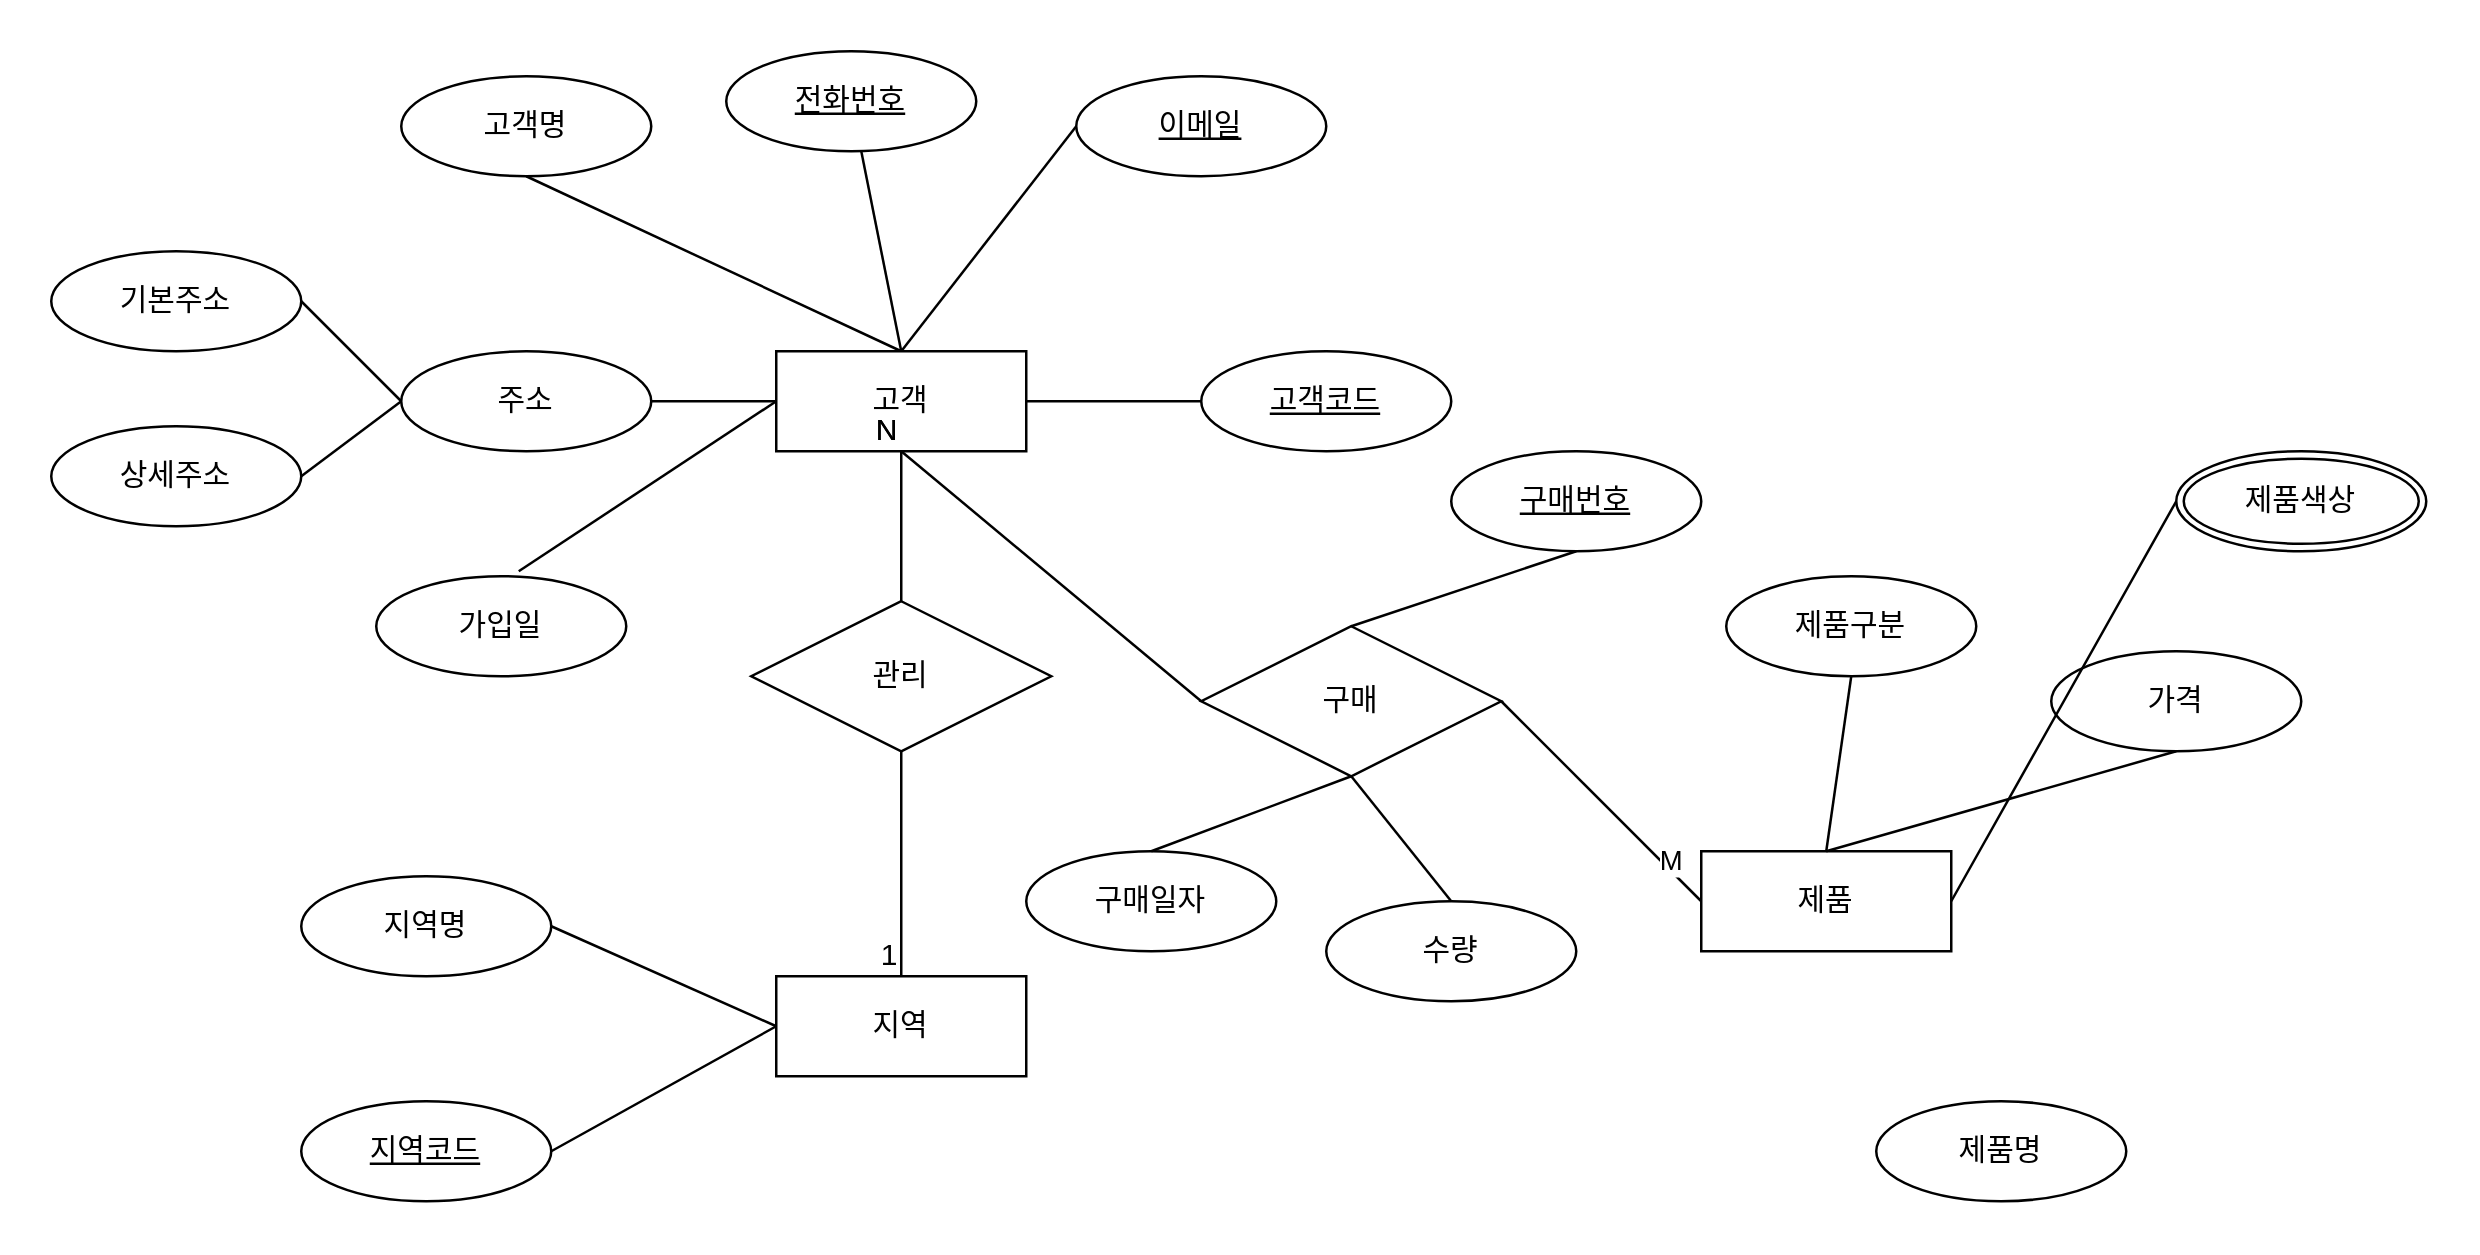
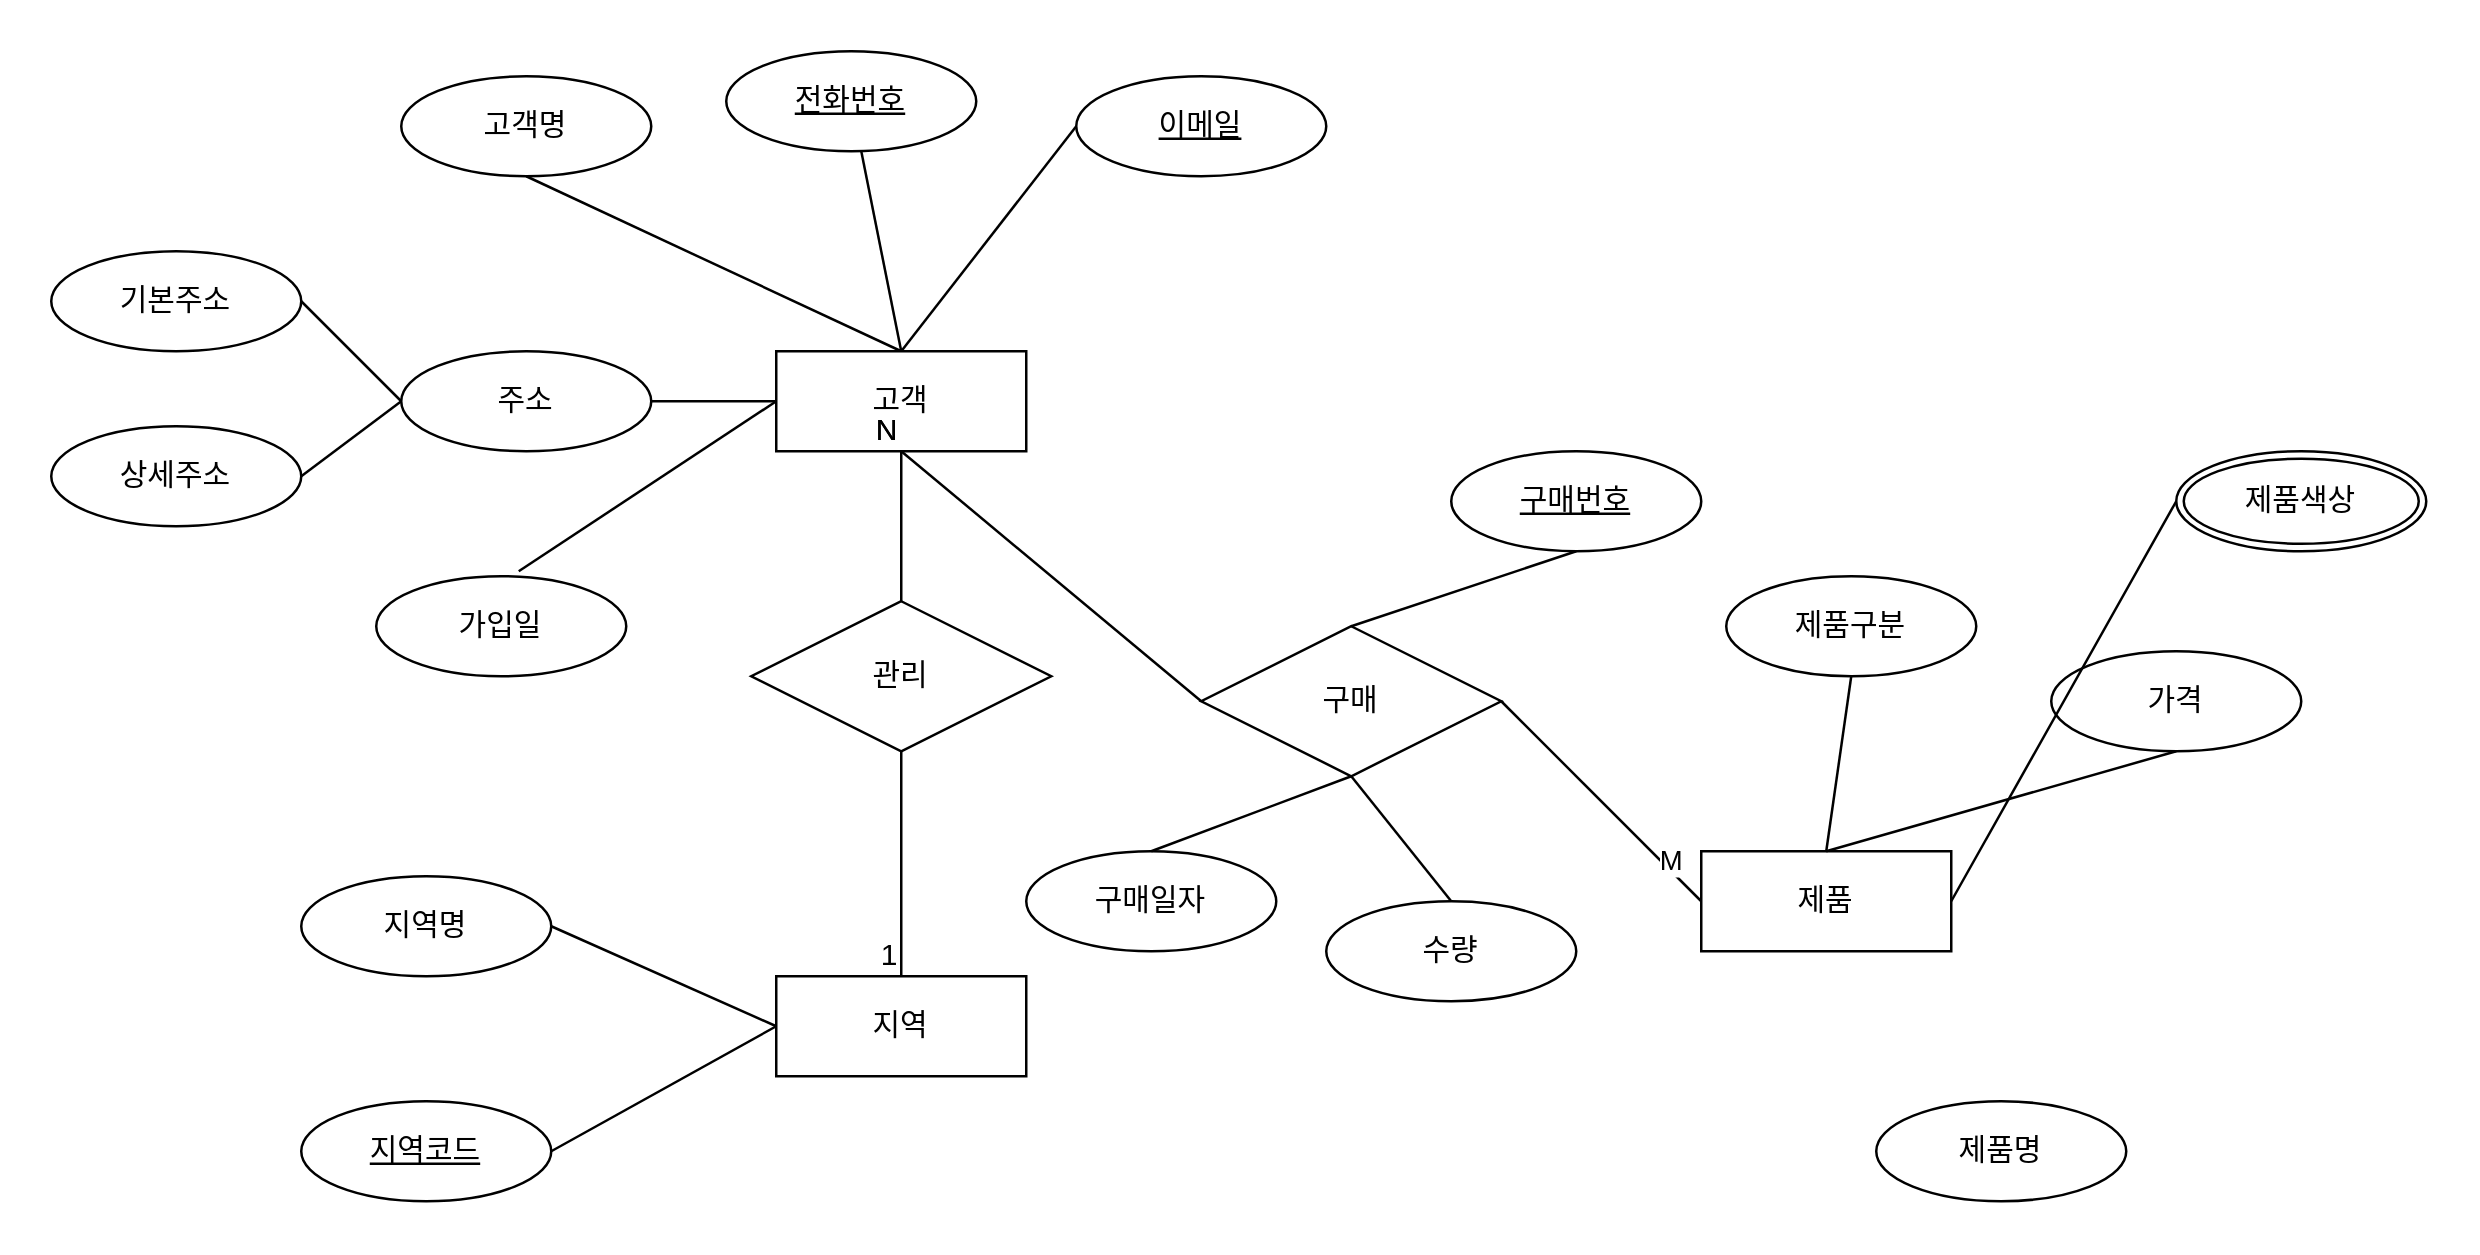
  <mxCell id="0" />
  <mxCell id="1" parent="0" />
  <mxCell id="2" style="rounded=0;orthogonalLoop=1;jettySize=auto;html=1;entryX=0.5;entryY=1;entryDx=0;entryDy=0;exitX=0.5;exitY=0;exitDx=0;exitDy=0;endArrow=none;endFill=0;" edge="1" parent="1" source="3" target="4"><mxGeometry relative="1" as="geometry" /></mxCell>
  <mxCell id="3" value="고객" style="whiteSpace=wrap;html=1;align=center;" vertex="1" parent="1"><mxGeometry x="310" y="140" width="100" height="40" as="geometry" /></mxCell>
  <mxCell id="4" value="고객명" style="ellipse;whiteSpace=wrap;html=1;align=center;" vertex="1" parent="1"><mxGeometry x="160" y="30" width="100" height="40" as="geometry" /></mxCell>
  <mxCell id="5" value="전화번호" style="ellipse;whiteSpace=wrap;html=1;align=center;fontStyle=4;" vertex="1" parent="1"><mxGeometry x="290" y="20" width="100" height="40" as="geometry" /></mxCell>
  <mxCell id="6" style="rounded=0;orthogonalLoop=1;jettySize=auto;html=1;exitX=0.5;exitY=0;exitDx=0;exitDy=0;endArrow=none;endFill=0;" edge="1" parent="1" source="3" target="5"><mxGeometry relative="1" as="geometry"><mxPoint x="370" y="150" as="sourcePoint" /><mxPoint x="290" y="70" as="targetPoint" /></mxGeometry></mxCell>
  <mxCell id="7" value="이메일" style="ellipse;whiteSpace=wrap;html=1;align=center;fontStyle=4;" vertex="1" parent="1"><mxGeometry x="430" y="30" width="100" height="40" as="geometry" /></mxCell>
  <mxCell id="8" style="rounded=0;orthogonalLoop=1;jettySize=auto;html=1;exitX=0.5;exitY=0;exitDx=0;exitDy=0;entryX=0;entryY=0.5;entryDx=0;entryDy=0;endArrow=none;endFill=0;" edge="1" parent="1" source="3" target="7"><mxGeometry relative="1" as="geometry"><mxPoint x="370" y="150" as="sourcePoint" /><mxPoint x="440" y="70" as="targetPoint" /></mxGeometry></mxCell>
- <mxCell id="9" value="고객코드" style="ellipse;whiteSpace=wrap;html=1;align=center;fontStyle=4;" vertex="1" parent="1"><mxGeometry x="480" y="140" width="100" height="40" as="geometry" /></mxCell>
  <mxCell id="10" value="주소" style="ellipse;whiteSpace=wrap;html=1;align=center;" vertex="1" parent="1"><mxGeometry x="160" y="140" width="100" height="40" as="geometry" /></mxCell>
- <mxCell id="11" style="rounded=0;orthogonalLoop=1;jettySize=auto;html=1;exitX=1;exitY=0.5;exitDx=0;exitDy=0;entryX=0;entryY=0.5;entryDx=0;entryDy=0;endArrow=none;endFill=0;" edge="1" parent="1" source="3" target="9"><mxGeometry relative="1" as="geometry"><mxPoint x="370" y="150" as="sourcePoint" /><mxPoint x="490" y="110" as="targetPoint" /></mxGeometry></mxCell>
  <mxCell id="12" style="rounded=0;orthogonalLoop=1;jettySize=auto;html=1;exitX=0;exitY=0.5;exitDx=0;exitDy=0;entryX=1;entryY=0.5;entryDx=0;entryDy=0;endArrow=none;endFill=0;" edge="1" parent="1" source="3" target="10"><mxGeometry relative="1" as="geometry"><mxPoint x="380" y="160" as="sourcePoint" /><mxPoint x="500" y="120" as="targetPoint" /></mxGeometry></mxCell>
  <mxCell id="13" value="기본주소" style="ellipse;whiteSpace=wrap;html=1;align=center;" vertex="1" parent="1"><mxGeometry x="20" y="100" width="100" height="40" as="geometry" /></mxCell>
  <mxCell id="14" value="상세주소" style="ellipse;whiteSpace=wrap;html=1;align=center;" vertex="1" parent="1"><mxGeometry x="20" y="170" width="100" height="40" as="geometry" /></mxCell>
  <mxCell id="15" style="rounded=0;orthogonalLoop=1;jettySize=auto;html=1;exitX=0;exitY=0.5;exitDx=0;exitDy=0;entryX=1;entryY=0.5;entryDx=0;entryDy=0;endArrow=none;endFill=0;" edge="1" parent="1" source="10" target="13"><mxGeometry relative="1" as="geometry"><mxPoint x="320" y="170" as="sourcePoint" /><mxPoint x="270" y="170" as="targetPoint" /></mxGeometry></mxCell>
  <mxCell id="16" style="rounded=0;orthogonalLoop=1;jettySize=auto;html=1;entryX=1;entryY=0.5;entryDx=0;entryDy=0;exitX=0;exitY=0.5;exitDx=0;exitDy=0;endArrow=none;endFill=0;" edge="1" parent="1" source="10" target="14"><mxGeometry relative="1" as="geometry"><mxPoint x="160" y="160" as="sourcePoint" /><mxPoint x="130" y="130" as="targetPoint" /></mxGeometry></mxCell>
  <mxCell id="17" value="가입일" style="ellipse;whiteSpace=wrap;html=1;align=center;" vertex="1" parent="1"><mxGeometry x="150" y="230" width="100" height="40" as="geometry" /></mxCell>
  <mxCell id="18" style="rounded=0;orthogonalLoop=1;jettySize=auto;html=1;entryX=0.57;entryY=-0.05;entryDx=0;entryDy=0;entryPerimeter=0;exitX=0;exitY=0.5;exitDx=0;exitDy=0;endArrow=none;endFill=0;" edge="1" parent="1" source="3" target="17"><mxGeometry relative="1" as="geometry"><mxPoint x="310" y="160" as="sourcePoint" /><mxPoint x="270" y="170" as="targetPoint" /></mxGeometry></mxCell>
  <mxCell id="19" value="지역코드" style="ellipse;whiteSpace=wrap;html=1;align=center;fontStyle=4;" vertex="1" parent="1"><mxGeometry x="120" y="440" width="100" height="40" as="geometry" /></mxCell>
  <mxCell id="20" value="지역명" style="ellipse;whiteSpace=wrap;html=1;align=center;" vertex="1" parent="1"><mxGeometry x="120" y="350" width="100" height="40" as="geometry" /></mxCell>
  <mxCell id="21" style="rounded=0;orthogonalLoop=1;jettySize=auto;html=1;entryX=1;entryY=0.5;entryDx=0;entryDy=0;endArrow=none;endFill=0;exitX=0;exitY=0.5;exitDx=0;exitDy=0;" edge="1" parent="1" source="23" target="20"><mxGeometry relative="1" as="geometry"><mxPoint x="360" y="280" as="sourcePoint" /><mxPoint x="240" y="318" as="targetPoint" /></mxGeometry></mxCell>
  <mxCell id="22" style="rounded=0;orthogonalLoop=1;jettySize=auto;html=1;entryX=1;entryY=0.5;entryDx=0;entryDy=0;endArrow=none;endFill=0;exitX=0;exitY=0.5;exitDx=0;exitDy=0;" edge="1" parent="1" source="23" target="19"><mxGeometry relative="1" as="geometry"><mxPoint x="360" y="270" as="sourcePoint" /><mxPoint x="300" y="330" as="targetPoint" /></mxGeometry></mxCell>
  <mxCell id="23" value="지역" style="whiteSpace=wrap;html=1;align=center;" vertex="1" parent="1"><mxGeometry x="310" y="390" width="100" height="40" as="geometry" /></mxCell>
  <mxCell id="24" value="제품명" style="ellipse;whiteSpace=wrap;html=1;align=center;" vertex="1" parent="1"><mxGeometry x="750" y="440" width="100" height="40" as="geometry" /></mxCell>
  <mxCell id="25" value="제품" style="whiteSpace=wrap;html=1;align=center;" vertex="1" parent="1"><mxGeometry x="680" y="340" width="100" height="40" as="geometry" /></mxCell>
  <mxCell id="26" value="제품구분" style="ellipse;whiteSpace=wrap;html=1;align=center;" vertex="1" parent="1"><mxGeometry x="690" y="230" width="100" height="40" as="geometry" /></mxCell>
  <mxCell id="27" style="rounded=0;orthogonalLoop=1;jettySize=auto;html=1;entryX=0.5;entryY=1;entryDx=0;entryDy=0;endArrow=none;endFill=0;exitX=0.5;exitY=0;exitDx=0;exitDy=0;" edge="1" parent="1" target="26" source="25"><mxGeometry relative="1" as="geometry"><mxPoint x="740" y="300" as="sourcePoint" /><mxPoint x="670" y="208" as="targetPoint" /></mxGeometry></mxCell>
  <mxCell id="28" value="가격" style="ellipse;whiteSpace=wrap;html=1;align=center;" vertex="1" parent="1"><mxGeometry x="820" y="260" width="100" height="40" as="geometry" /></mxCell>
  <mxCell id="29" style="rounded=0;orthogonalLoop=1;jettySize=auto;html=1;entryX=0.5;entryY=1;entryDx=0;entryDy=0;endArrow=none;endFill=0;exitX=0.5;exitY=0;exitDx=0;exitDy=0;" edge="1" parent="1" target="28" source="25"><mxGeometry relative="1" as="geometry"><mxPoint x="740" y="350" as="sourcePoint" /><mxPoint x="680" y="218" as="targetPoint" /></mxGeometry></mxCell>
  <mxCell id="30" value="제품색상" style="ellipse;shape=doubleEllipse;margin=3;whiteSpace=wrap;html=1;align=center;" vertex="1" parent="1"><mxGeometry x="870" y="180" width="100" height="40" as="geometry" /></mxCell>
  <mxCell id="31" style="rounded=0;orthogonalLoop=1;jettySize=auto;html=1;entryX=0;entryY=0.5;entryDx=0;entryDy=0;endArrow=none;endFill=0;exitX=1;exitY=0.5;exitDx=0;exitDy=0;" edge="1" parent="1" source="25" target="30"><mxGeometry relative="1" as="geometry"><mxPoint x="810" y="360" as="sourcePoint" /><mxPoint x="900" y="300" as="targetPoint" /></mxGeometry></mxCell>
  <mxCell id="32" value="관리" style="shape=rhombus;perimeter=rhombusPerimeter;whiteSpace=wrap;html=1;align=center;" vertex="1" parent="1"><mxGeometry x="300" y="240" width="120" height="60" as="geometry" /></mxCell>
  <mxCell id="33" value="" style="endArrow=none;html=1;rounded=0;entryX=0.5;entryY=0;entryDx=0;entryDy=0;exitX=0.5;exitY=1;exitDx=0;exitDy=0;" edge="1" parent="1" source="32" target="23"><mxGeometry relative="1" as="geometry"><mxPoint x="250" y="330" as="sourcePoint" /><mxPoint x="410" y="330" as="targetPoint" /></mxGeometry></mxCell>
  <mxCell id="34" value="1" style="resizable=0;html=1;whiteSpace=wrap;align=right;verticalAlign=bottom;" connectable="0" vertex="1" parent="33"><mxGeometry x="1" relative="1" as="geometry" /></mxCell>
  <mxCell id="35" value="" style="endArrow=none;html=1;rounded=0;entryX=0.5;entryY=1;entryDx=0;entryDy=0;exitX=0.5;exitY=0;exitDx=0;exitDy=0;" edge="1" parent="1" source="32" target="3"><mxGeometry relative="1" as="geometry"><mxPoint x="250" y="330" as="sourcePoint" /><mxPoint x="410" y="330" as="targetPoint" /></mxGeometry></mxCell>
  <mxCell id="36" value="N" style="resizable=0;html=1;whiteSpace=wrap;align=right;verticalAlign=bottom;" connectable="0" vertex="1" parent="35"><mxGeometry x="1" relative="1" as="geometry" /></mxCell>
  <mxCell id="37" value="구매" style="shape=rhombus;perimeter=rhombusPerimeter;whiteSpace=wrap;html=1;align=center;" vertex="1" parent="1"><mxGeometry x="480" y="250" width="120" height="60" as="geometry" /></mxCell>
  <mxCell id="38" value="" style="endArrow=none;html=1;rounded=0;exitX=0;exitY=0.5;exitDx=0;exitDy=0;" edge="1" parent="1" source="37"><mxGeometry relative="1" as="geometry"><mxPoint x="370" y="220" as="sourcePoint" /><mxPoint x="360" y="180" as="targetPoint" /></mxGeometry></mxCell>
  <mxCell id="39" value="N" style="resizable=0;html=1;whiteSpace=wrap;align=right;verticalAlign=bottom;" connectable="0" vertex="1" parent="38"><mxGeometry x="1" relative="1" as="geometry" /></mxCell>
  <mxCell id="40" value="" style="endArrow=none;html=1;rounded=0;entryX=1;entryY=0.5;entryDx=0;entryDy=0;exitX=0;exitY=0.5;exitDx=0;exitDy=0;" edge="1" parent="1" source="25" target="37"><mxGeometry relative="1" as="geometry"><mxPoint x="250" y="330" as="sourcePoint" /><mxPoint x="410" y="330" as="targetPoint" /></mxGeometry></mxCell>
  <mxCell id="41" value="M" style="edgeLabel;html=1;align=center;verticalAlign=middle;resizable=0;points=[];" vertex="1" connectable="0" parent="40"><mxGeometry x="-0.645" y="-3" relative="1" as="geometry"><mxPoint as="offset" /></mxGeometry></mxCell>
  <mxCell id="42" value="수량" style="ellipse;whiteSpace=wrap;html=1;align=center;" vertex="1" parent="1"><mxGeometry x="530" y="360" width="100" height="40" as="geometry" /></mxCell>
  <mxCell id="43" value="구매번호" style="ellipse;whiteSpace=wrap;html=1;align=center;fontStyle=4;" vertex="1" parent="1"><mxGeometry x="580" y="180" width="100" height="40" as="geometry" /></mxCell>
  <mxCell id="44" value="구매일자" style="ellipse;whiteSpace=wrap;html=1;align=center;" vertex="1" parent="1"><mxGeometry x="410" y="340" width="100" height="40" as="geometry" /></mxCell>
  <mxCell id="45" style="rounded=0;orthogonalLoop=1;jettySize=auto;html=1;entryX=0.5;entryY=1;entryDx=0;entryDy=0;endArrow=none;endFill=0;exitX=0.5;exitY=0;exitDx=0;exitDy=0;" edge="1" parent="1" source="37" target="43"><mxGeometry relative="1" as="geometry"><mxPoint x="525" y="280" as="sourcePoint" /><mxPoint x="535" y="210" as="targetPoint" /></mxGeometry></mxCell>
  <mxCell id="46" style="rounded=0;orthogonalLoop=1;jettySize=auto;html=1;entryX=0.5;entryY=1;entryDx=0;entryDy=0;endArrow=none;endFill=0;exitX=0.5;exitY=0;exitDx=0;exitDy=0;" edge="1" parent="1" source="44" target="37"><mxGeometry relative="1" as="geometry"><mxPoint x="570" y="260" as="sourcePoint" /><mxPoint x="640" y="230" as="targetPoint" /></mxGeometry></mxCell>
  <mxCell id="47" style="rounded=0;orthogonalLoop=1;jettySize=auto;html=1;entryX=0.5;entryY=1;entryDx=0;entryDy=0;endArrow=none;endFill=0;exitX=0.5;exitY=0;exitDx=0;exitDy=0;" edge="1" parent="1" source="42" target="37"><mxGeometry relative="1" as="geometry"><mxPoint x="470" y="340" as="sourcePoint" /><mxPoint x="570" y="320" as="targetPoint" /></mxGeometry></mxCell>
